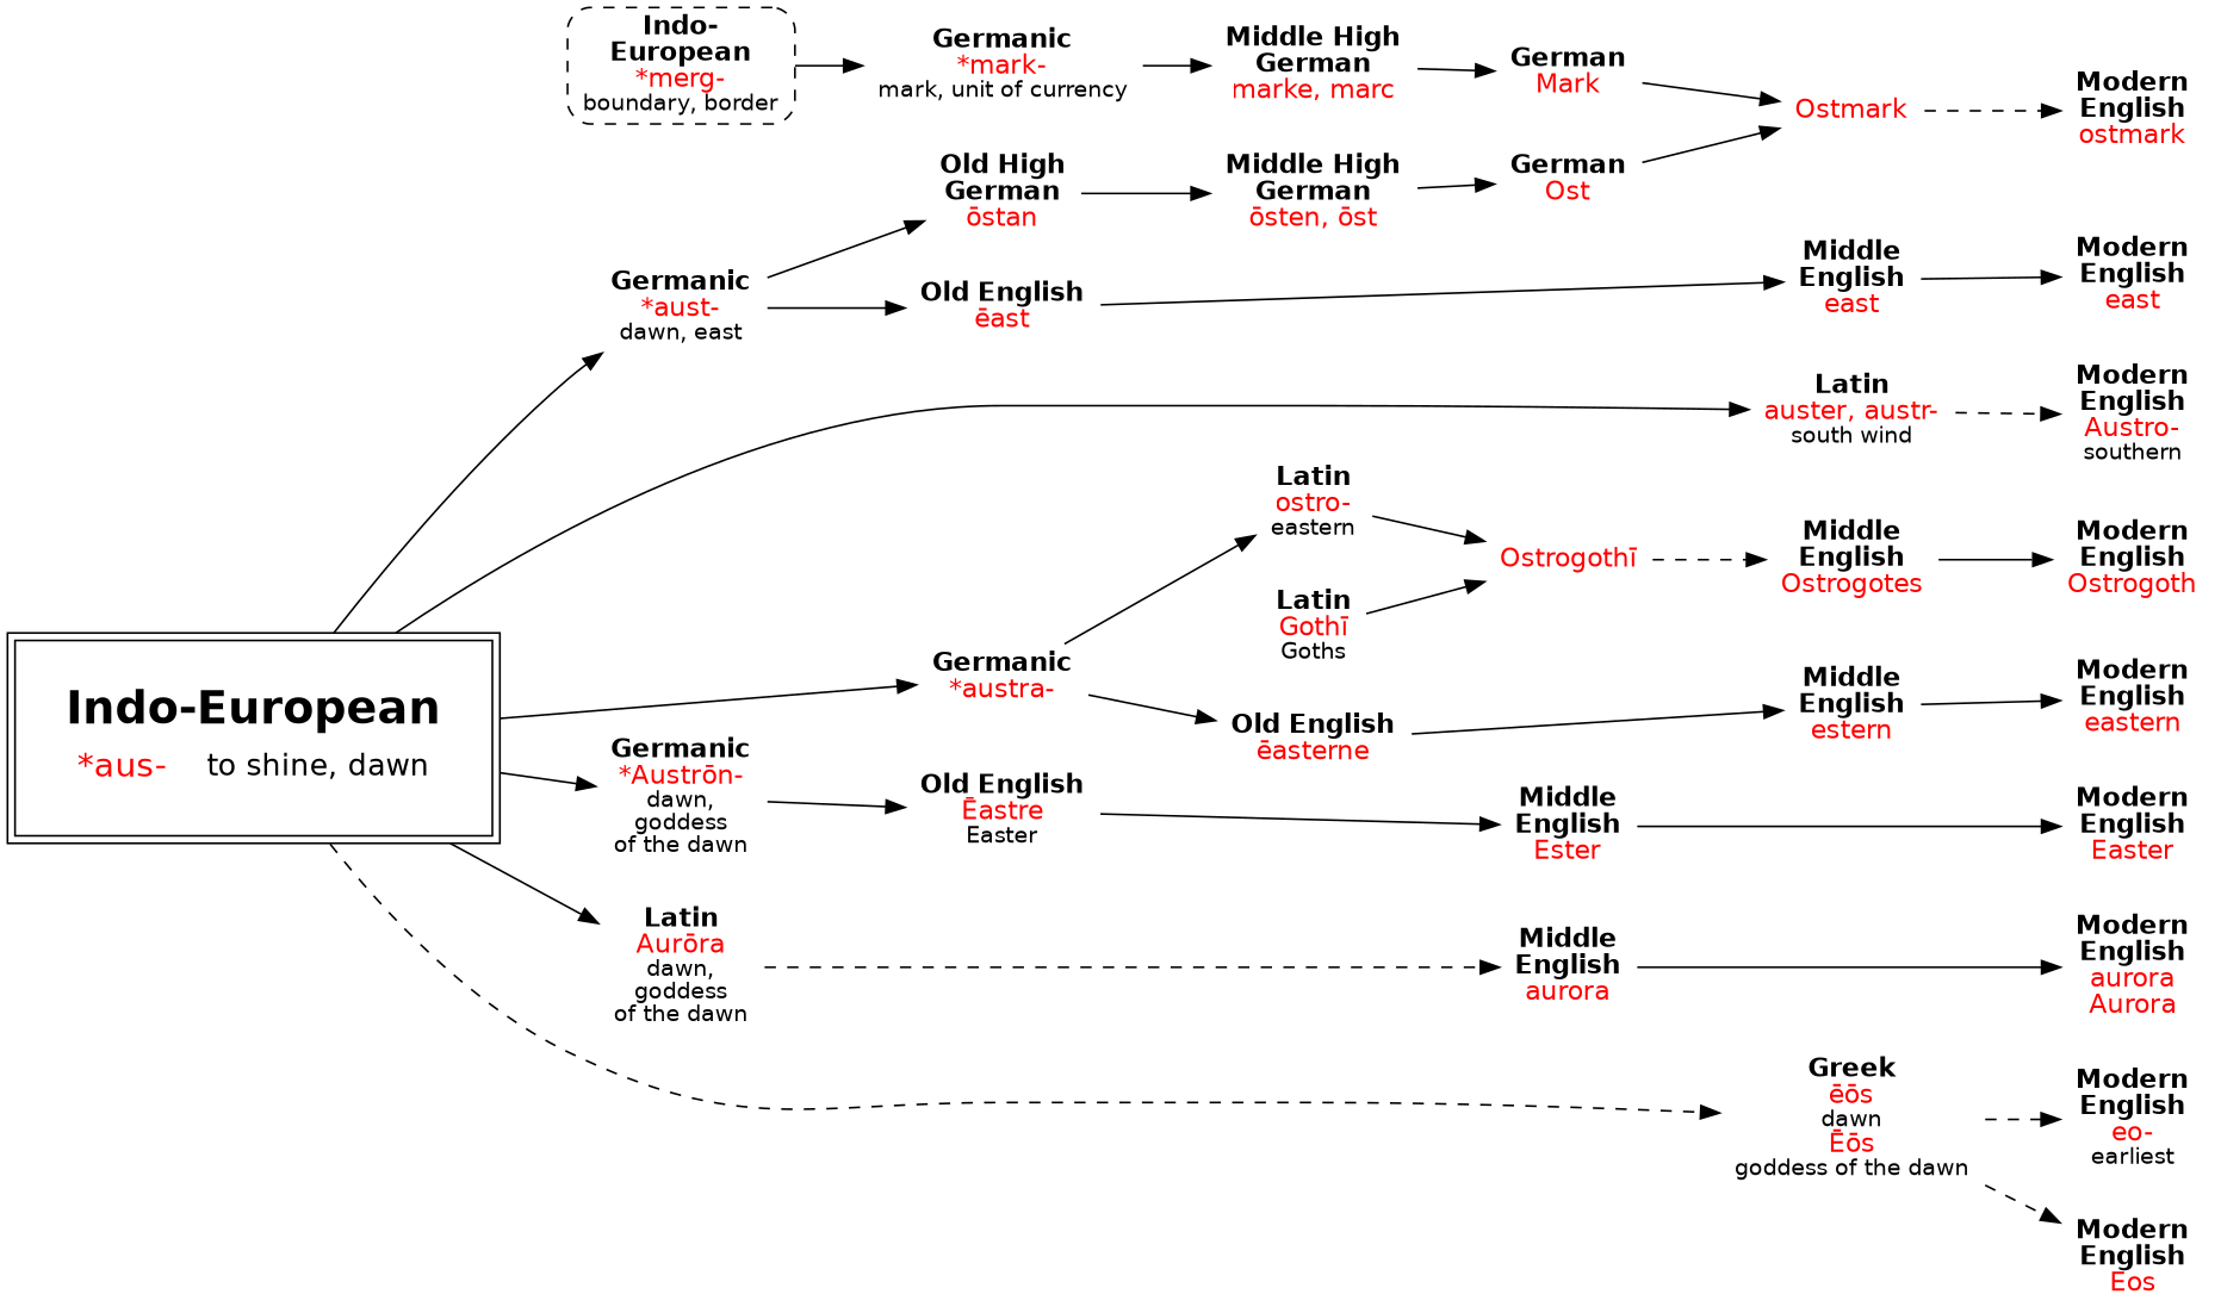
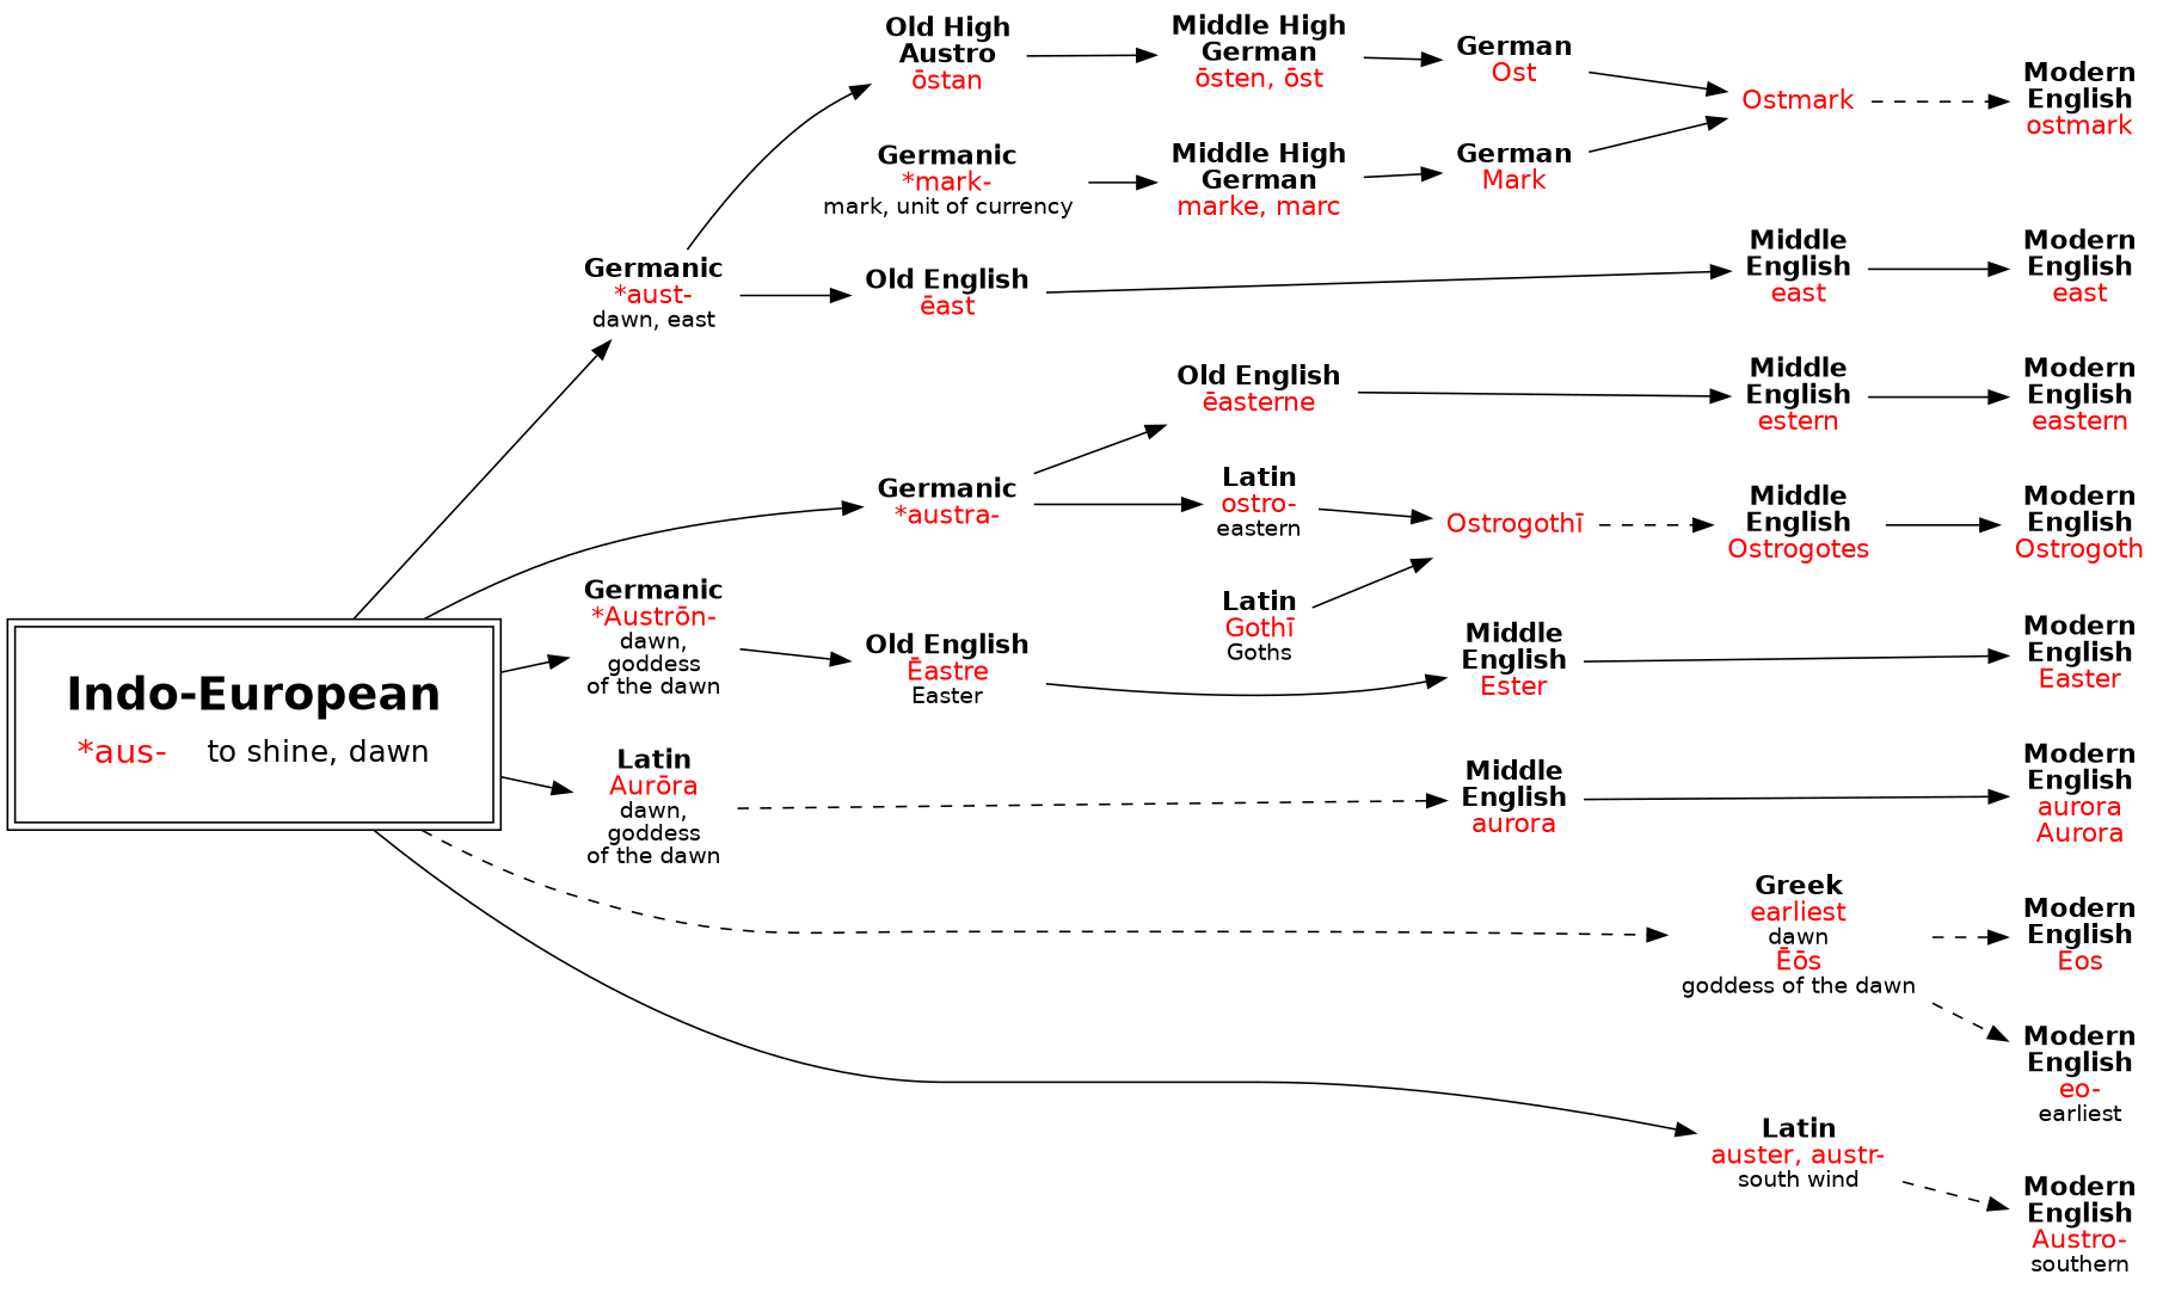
  strict digraph {
    fontname="DejaVu Sans"
    rankdir=LR
    node [fontname="DejaVu Sans" shape=none]
    edge [fontname="DejaVu Sans"]
    n1 [label=<<b>Modern<br/>English</b><br/><font color="red">east</font>>]
    n2 [label=<<b>Modern<br/>English</b><br/><font color="red">eastern</font>>]
    n3 [label=<<b>Modern<br/>English</b><br/><font color="red">Ostrogoth</font>>]
    n4 [label=<<b>Modern<br/>English</b><br/><font color="red">Easter</font>>]
    n5 [label=<<b>Modern<br/>English</b><br/><font color="red">aurora<br/>Aurora</font>>]
    n6 [label=<<b>Modern<br/>English</b><br/><font color="red">eo-</font><br/><font point-size="12">earliest</font>>]
    n7 [label=<<b>Modern<br/>English</b><br/><font color="red">Eos</font>>]
    n8 [label=<<b>Modern<br/>English</b><br/><font color="red">Austro-</font><br/><font point-size="12">southern</font>>]
    n9 [label=<<b>Modern<br/>English</b><br/><font color="red">ostmark</font>>]
    n10 [label=<<table border="0"><tr><td colspan="2"><font point-size="24"><b>Indo-European</b></font></td></tr><tr><td><font point-size="18" color="red">*aus-</font></td><td><font point-size="16">to shine, dawn</font></td></tr></table>> margin=.3 peripheries=2 shape=box]
    n11 [label=<<b>Germanic</b><br/><font color="red">*aust-</font><br/><font point-size="12">dawn, east</font>>]
    n12 [label=<<b>Germanic</b><br/><font color="red">*austra-</font>>]
    n13 [label=<<b>Germanic</b><br/><font color="red">*Austrōn-</font><br/><font point-size="12">dawn,<br/>goddess<br/>of the dawn</font>>]
    n14 [label=<<b>Latin</b><br/><font color="red">Aurōra</font><br/><font point-size="12">dawn,<br/>goddess<br/>of the dawn</font>>]
-   n15 [label=<<b>Greek</b><br/><font color="red">ēōs</font><br/><font point-size="12">dawn</font><br/><font color="red">Ēōs</font><br/><font point-size="12">goddess of the dawn</font>>]
+   n15 [label=<<b>Greek</b><br/><font color="red">earliest</font><br/><font point-size="12">dawn</font><br/><font color="red">Ēōs</font><br/><font point-size="12">goddess of the dawn</font>>]
    n16 [label=<<b>Latin</b><br/><font color="red">auster, austr-</font><br/><font point-size="12">south wind</font>>]
    n17 [label=<<b>Old English</b><br/><font color="red">ēast</font>>]
-   n18 [label=<<b>Old High<br/>German</b><br/><font color="red">ōstan</font>>]
+   n18 [label=<<b>Old High<br/>Austro</b><br/><font color="red">ōstan</font>>]
    n19 [label=<<b>Old English</b><br/><font color="red">ēasterne</font>>]
    n20 [label=<<b>Latin</b><br/><font color="red">ostro-</font><br/><font point-size="12">eastern</font>>]
    n21 [label=<<b>Old English</b><br/><font color="red">Ēastre</font><br/><font point-size="12">Easter</font>>]
    n22 [label=<<b>Middle<br/>English</b><br/><font color="red">aurora</font>>]
    n23 [label=<<b>Middle<br/>English</b><br/><font color="red">east</font>>]
    n24 [label=<<b>Middle High<br/>German</b><br/><font color="red">ōsten, ōst</font>>]
    n25 [label=<<b>Middle<br/>English</b><br/><font color="red">estern</font>>]
    n26 [label=<<font color="red">Ostrogothī</font>>]
    n27 [label=<<b>Middle<br/>English</b><br/><font color="red">Ostrogotes</font>>]
    n28 [label=<<b>Latin</b><br/><font color="red">Gothī</font><br/><font point-size="12">Goths</font>>]
    n29 [label=<<b>Middle<br/>English</b><br/><font color="red">Ester</font>>]
    n30 [label=<<b>German</b><br/><font color="red">Ost</font>>]
    n31 [label=<<font color="red">Ostmark</font>>]
-   n32 [label=<<b>Indo-<br/>European</b><br/><font color="red">*merg-</font><br/><font point-size="12">boundary, border</font>> shape=box style="dashed,rounded"]
    n33 [label=<<b>Germanic</b><br/><font color="red">*mark-</font><br/><font point-size="12">mark, unit of currency</font>>]
    n34 [label=<<b>Middle High<br/>German</b><br/><font color="red">marke, marc</font>>]
    n35 [label=<<b>German</b><br/><font color="red">Mark</font>>]
    subgraph sub_1 {
      rank=sink
      n1
      n2
      n3
      n4
      n5
      n6
      n7
      n8
      n9
    }
    subgraph sub_2 {
      rank=source
    }
    subgraph sub_3 {
      rank=same
    }
    n10 -> n11
    n10 -> n12
    n10 -> n13
    n10 -> n14
    n10 -> n15 [style=dashed]
    n10 -> n16
    n11 -> n17
    n11 -> n18
    n12 -> n19
    n12 -> n20
    n13 -> n21
    n14 -> n22 [style=dashed]
    n15 -> n6 [style=dashed]
    n15 -> n7 [style=dashed]
    n16 -> n8 [style=dashed]
    n17 -> n23
    n18 -> n24
    n19 -> n25
    n20 -> n26
    n21 -> n29
    n22 -> n5
    n23 -> n1
    n24 -> n30
    n25 -> n2
    n26 -> n27 [style=dashed]
    n27 -> n3
    n28 -> n26
    n29 -> n4
    n30 -> n31
    n31 -> n9 [style=dashed]
-   n32 -> n33
    n33 -> n34
    n34 -> n35
    n35 -> n31
  }
